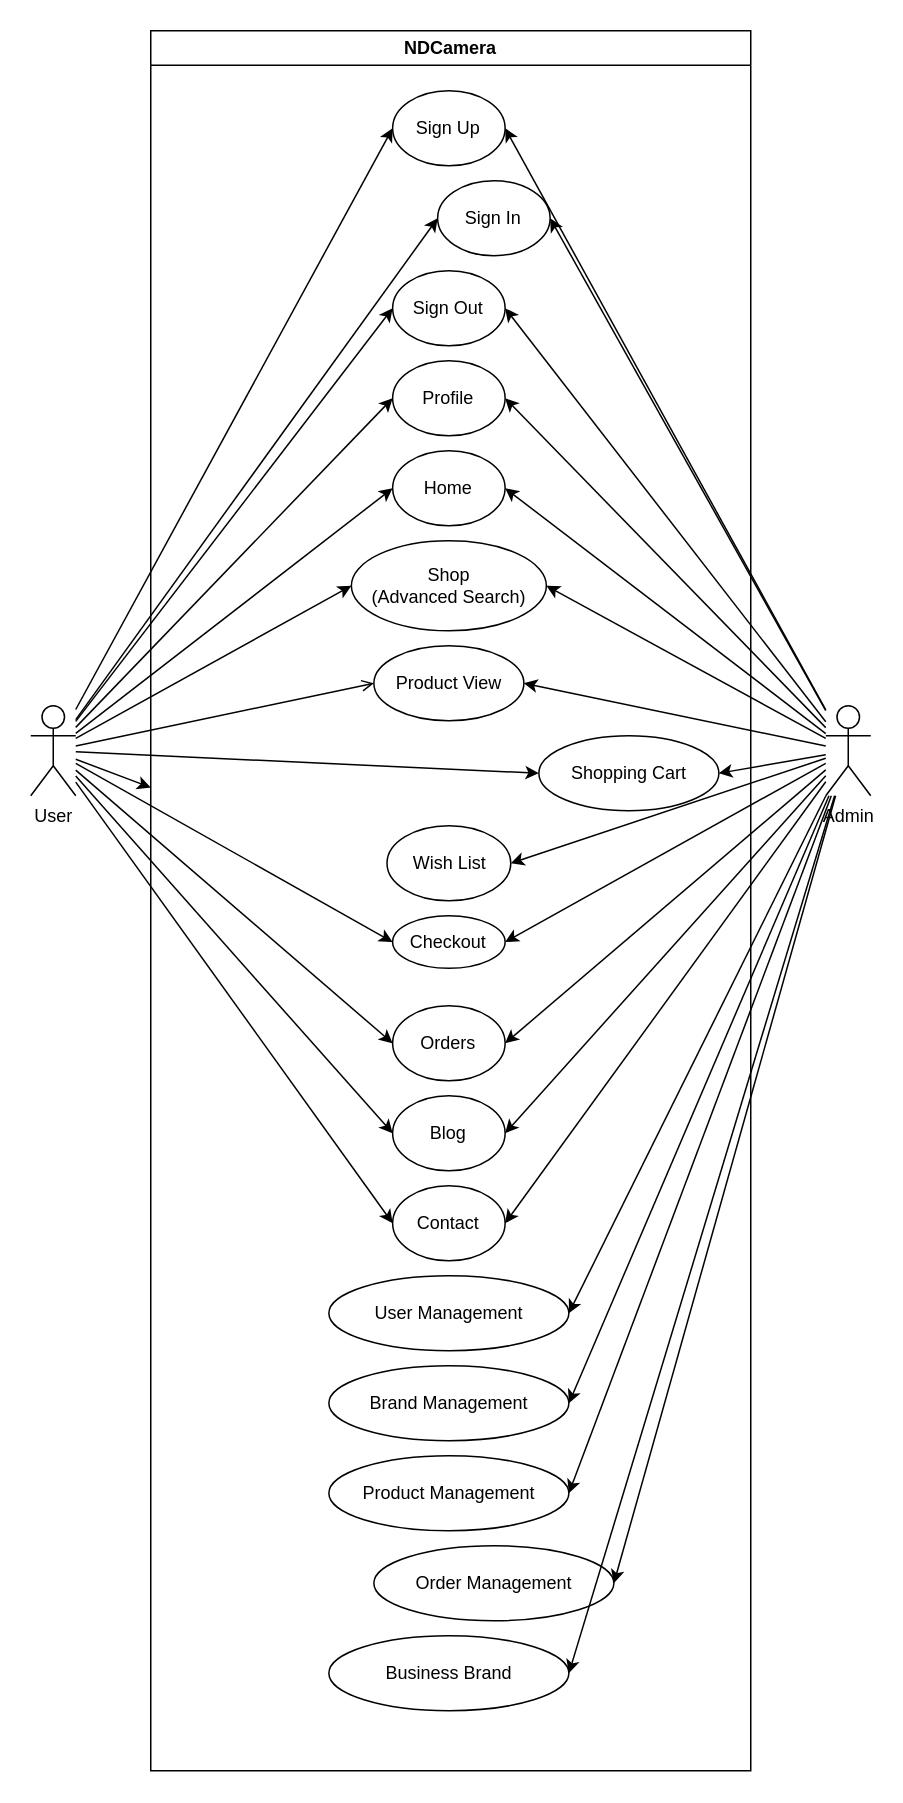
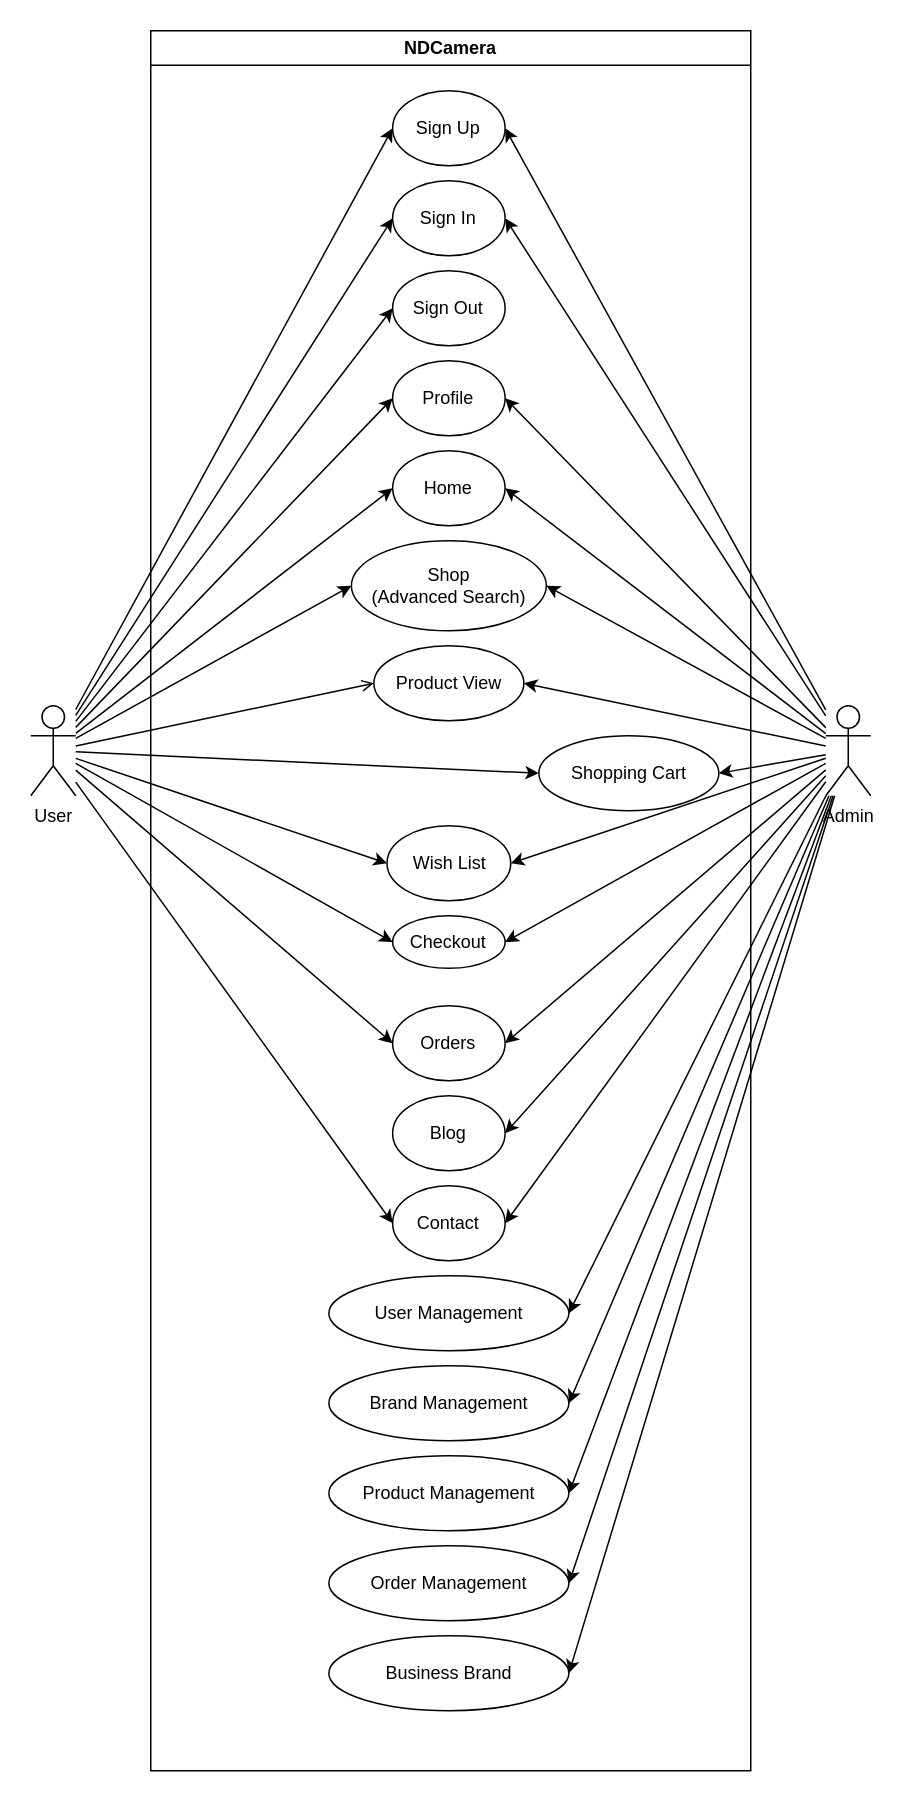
  <mxCell id="0" />
  <mxCell id="1" parent="0" />
  <mxCell id="2" style="rounded=0;orthogonalLoop=1;jettySize=auto;html=1;entryX=0;entryY=0.5;entryDx=0;entryDy=0;fillColor=none;" parent="1" source="15" target="36" edge="1"><mxGeometry relative="1" as="geometry" /></mxCell>
  <mxCell id="3" style="rounded=0;orthogonalLoop=1;jettySize=auto;html=1;entryX=0;entryY=0.5;entryDx=0;entryDy=0;fillColor=none;" parent="1" source="15" target="35" edge="1"><mxGeometry relative="1" as="geometry" /></mxCell>
  <mxCell id="4" style="rounded=0;orthogonalLoop=1;jettySize=auto;html=1;entryX=0;entryY=0.5;entryDx=0;entryDy=0;fillColor=none;" parent="1" source="15" target="52" edge="1"><mxGeometry relative="1" as="geometry" /></mxCell>
  <mxCell id="5" style="rounded=0;orthogonalLoop=1;jettySize=auto;html=1;entryX=0;entryY=0.5;entryDx=0;entryDy=0;fillColor=none;" parent="1" source="15" target="42" edge="1"><mxGeometry relative="1" as="geometry" /></mxCell>
  <mxCell id="6" style="rounded=0;orthogonalLoop=1;jettySize=auto;html=1;entryX=0;entryY=0.5;entryDx=0;entryDy=0;fillColor=none;" parent="1" source="15" target="40" edge="1"><mxGeometry relative="1" as="geometry" /></mxCell>
  <mxCell id="7" style="rounded=0;orthogonalLoop=1;jettySize=auto;html=1;entryX=0;entryY=0.5;entryDx=0;entryDy=0;fillColor=none;" parent="1" source="15" target="44" edge="1"><mxGeometry relative="1" as="geometry" /></mxCell>
  <mxCell id="8" style="rounded=0;orthogonalLoop=1;jettySize=auto;html=1;entryX=0;entryY=0.5;entryDx=0;entryDy=0;fillColor=none;endArrow=open;" parent="1" source="15" target="43" edge="1"><mxGeometry relative="1" as="geometry" /></mxCell>
  <mxCell id="9" style="rounded=0;orthogonalLoop=1;jettySize=auto;html=1;entryX=0;entryY=0.5;entryDx=0;entryDy=0;fillColor=none;" parent="1" source="15" target="45" edge="1"><mxGeometry relative="1" as="geometry" /></mxCell>
- <mxCell id="10" style="rounded=0;orthogonalLoop=1;jettySize=auto;html=1;fillColor=none;" parent="1" source="15" target="53" edge="1"><mxGeometry relative="1" as="geometry" /></mxCell>
+ <mxCell id="10" style="rounded=0;orthogonalLoop=1;jettySize=auto;html=1;entryX=0;entryY=0.5;entryDx=0;entryDy=0;fillColor=none;" parent="1" source="15" target="46" edge="1"><mxGeometry relative="1" as="geometry" /></mxCell>
  <mxCell id="11" style="rounded=0;orthogonalLoop=1;jettySize=auto;html=1;entryX=0;entryY=0.5;entryDx=0;entryDy=0;fillColor=none;" parent="1" source="15" target="39" edge="1"><mxGeometry relative="1" as="geometry" /></mxCell>
  <mxCell id="12" style="rounded=0;orthogonalLoop=1;jettySize=auto;html=1;entryX=0;entryY=0.5;entryDx=0;entryDy=0;fillColor=none;" parent="1" source="15" target="41" edge="1"><mxGeometry relative="1" as="geometry" /></mxCell>
- <mxCell id="13" style="rounded=0;orthogonalLoop=1;jettySize=auto;html=1;entryX=0;entryY=0.5;entryDx=0;entryDy=0;fillColor=none;" parent="1" source="15" target="37" edge="1"><mxGeometry relative="1" as="geometry" /></mxCell>
  <mxCell id="14" style="rounded=0;orthogonalLoop=1;jettySize=auto;html=1;entryX=0;entryY=0.5;entryDx=0;entryDy=0;fillColor=none;" parent="1" source="15" target="38" edge="1"><mxGeometry relative="1" as="geometry" /></mxCell>
  <mxCell id="15" value="User" style="shape=umlActor;verticalLabelPosition=bottom;verticalAlign=top;html=1;outlineConnect=0;fillColor=none;" parent="1" vertex="1"><mxGeometry x="20" y="470" width="30" height="60" as="geometry" /></mxCell>
  <mxCell id="16" style="rounded=0;orthogonalLoop=1;jettySize=auto;html=1;entryX=1;entryY=0.5;entryDx=0;entryDy=0;fillColor=none;" parent="1" source="34" target="36" edge="1"><mxGeometry relative="1" as="geometry" /></mxCell>
  <mxCell id="17" style="rounded=0;orthogonalLoop=1;jettySize=auto;html=1;entryX=1;entryY=0.5;entryDx=0;entryDy=0;fillColor=none;" parent="1" source="34" target="35" edge="1"><mxGeometry relative="1" as="geometry" /></mxCell>
- <mxCell id="18" style="rounded=0;orthogonalLoop=1;jettySize=auto;html=1;entryX=1;entryY=0.5;entryDx=0;entryDy=0;fillColor=none;" parent="1" source="34" target="52" edge="1"><mxGeometry relative="1" as="geometry" /></mxCell>
  <mxCell id="19" style="rounded=0;orthogonalLoop=1;jettySize=auto;html=1;entryX=1;entryY=0.5;entryDx=0;entryDy=0;fillColor=none;" parent="1" source="34" target="42" edge="1"><mxGeometry relative="1" as="geometry" /></mxCell>
  <mxCell id="20" style="rounded=0;orthogonalLoop=1;jettySize=auto;html=1;entryX=1;entryY=0.5;entryDx=0;entryDy=0;fillColor=none;" parent="1" source="34" target="40" edge="1"><mxGeometry relative="1" as="geometry" /></mxCell>
  <mxCell id="21" style="rounded=0;orthogonalLoop=1;jettySize=auto;html=1;entryX=1;entryY=0.5;entryDx=0;entryDy=0;fillColor=none;" parent="1" source="34" target="44" edge="1"><mxGeometry relative="1" as="geometry" /></mxCell>
  <mxCell id="22" style="rounded=0;orthogonalLoop=1;jettySize=auto;html=1;entryX=1;entryY=0.5;entryDx=0;entryDy=0;fillColor=none;" parent="1" source="34" target="43" edge="1"><mxGeometry relative="1" as="geometry" /></mxCell>
  <mxCell id="23" style="rounded=0;orthogonalLoop=1;jettySize=auto;html=1;entryX=1;entryY=0.5;entryDx=0;entryDy=0;fillColor=none;" parent="1" source="34" target="45" edge="1"><mxGeometry relative="1" as="geometry" /></mxCell>
  <mxCell id="24" style="rounded=0;orthogonalLoop=1;jettySize=auto;html=1;entryX=1;entryY=0.5;entryDx=0;entryDy=0;fillColor=none;" parent="1" source="34" target="46" edge="1"><mxGeometry relative="1" as="geometry" /></mxCell>
  <mxCell id="25" style="rounded=0;orthogonalLoop=1;jettySize=auto;html=1;entryX=1;entryY=0.5;entryDx=0;entryDy=0;fillColor=none;" parent="1" source="34" target="39" edge="1"><mxGeometry relative="1" as="geometry" /></mxCell>
  <mxCell id="26" style="rounded=0;orthogonalLoop=1;jettySize=auto;html=1;entryX=1;entryY=0.5;entryDx=0;entryDy=0;fillColor=none;" parent="1" source="34" target="41" edge="1"><mxGeometry relative="1" as="geometry" /></mxCell>
  <mxCell id="27" style="rounded=0;orthogonalLoop=1;jettySize=auto;html=1;entryX=1;entryY=0.5;entryDx=0;entryDy=0;fillColor=none;" parent="1" source="34" target="37" edge="1"><mxGeometry relative="1" as="geometry" /></mxCell>
  <mxCell id="28" style="rounded=0;orthogonalLoop=1;jettySize=auto;html=1;entryX=1;entryY=0.5;entryDx=0;entryDy=0;fillColor=none;" parent="1" source="34" target="38" edge="1"><mxGeometry relative="1" as="geometry" /></mxCell>
  <mxCell id="29" style="rounded=0;orthogonalLoop=1;jettySize=auto;html=1;entryX=1;entryY=0.5;entryDx=0;entryDy=0;fillColor=none;" parent="1" source="34" target="50" edge="1"><mxGeometry relative="1" as="geometry" /></mxCell>
  <mxCell id="30" style="rounded=0;orthogonalLoop=1;jettySize=auto;html=1;entryX=1;entryY=0.5;entryDx=0;entryDy=0;fillColor=none;" parent="1" source="34" target="48" edge="1"><mxGeometry relative="1" as="geometry" /></mxCell>
  <mxCell id="31" style="rounded=0;orthogonalLoop=1;jettySize=auto;html=1;entryX=1;entryY=0.5;entryDx=0;entryDy=0;fillColor=none;" parent="1" source="34" target="49" edge="1"><mxGeometry relative="1" as="geometry" /></mxCell>
  <mxCell id="32" style="rounded=0;orthogonalLoop=1;jettySize=auto;html=1;entryX=1;entryY=0.5;entryDx=0;entryDy=0;fillColor=none;" parent="1" source="34" target="51" edge="1"><mxGeometry relative="1" as="geometry" /></mxCell>
  <mxCell id="33" style="rounded=0;orthogonalLoop=1;jettySize=auto;html=1;entryX=1;entryY=0.5;entryDx=0;entryDy=0;fillColor=none;" parent="1" source="34" target="47" edge="1"><mxGeometry relative="1" as="geometry" /></mxCell>
  <mxCell id="34" value="Admin" style="shape=umlActor;verticalLabelPosition=bottom;verticalAlign=top;html=1;outlineConnect=0;fillColor=none;" parent="1" vertex="1"><mxGeometry x="550" y="470" width="30" height="60" as="geometry" /></mxCell>
- <mxCell id="35" value="Sign In" style="ellipse;whiteSpace=wrap;html=1;fillColor=none;" parent="1" vertex="1"><mxGeometry x="291.25" y="120" width="75" height="50" as="geometry" /></mxCell>
+ <mxCell id="35" value="Sign In" style="ellipse;whiteSpace=wrap;html=1;fillColor=none;" parent="1" vertex="1"><mxGeometry x="261.25" y="120" width="75" height="50" as="geometry" /></mxCell>
  <mxCell id="36" value="Sign Up" style="ellipse;whiteSpace=wrap;html=1;fillColor=none;" parent="1" vertex="1"><mxGeometry x="261.25" y="60" width="75" height="50" as="geometry" /></mxCell>
  <mxCell id="37" value="Blog" style="ellipse;whiteSpace=wrap;html=1;fillColor=none;" parent="1" vertex="1"><mxGeometry x="261.25" y="730" width="75" height="50" as="geometry" /></mxCell>
  <mxCell id="38" value="Contact" style="ellipse;whiteSpace=wrap;html=1;fillColor=none;" parent="1" vertex="1"><mxGeometry x="261.25" y="790" width="75" height="50" as="geometry" /></mxCell>
  <mxCell id="39" value="Checkout" style="ellipse;whiteSpace=wrap;html=1;fillColor=none;" parent="1" vertex="1"><mxGeometry x="261.25" y="610" width="75" height="35" as="geometry" /></mxCell>
  <mxCell id="40" value="Home" style="ellipse;whiteSpace=wrap;html=1;fillColor=none;" parent="1" vertex="1"><mxGeometry x="261.25" y="300" width="75" height="50" as="geometry" /></mxCell>
  <mxCell id="41" value="Orders" style="ellipse;whiteSpace=wrap;html=1;fillColor=none;" parent="1" vertex="1"><mxGeometry x="261.25" y="670" width="75" height="50" as="geometry" /></mxCell>
  <mxCell id="42" value="Profile" style="ellipse;whiteSpace=wrap;html=1;fillColor=none;" parent="1" vertex="1"><mxGeometry x="261.25" y="240" width="75" height="50" as="geometry" /></mxCell>
  <mxCell id="43" value="Product View" style="ellipse;whiteSpace=wrap;html=1;fillColor=none;" parent="1" vertex="1"><mxGeometry x="248.75" y="430" width="100" height="50" as="geometry" /></mxCell>
  <mxCell id="44" value="Shop&lt;br&gt;(Advanced Search)" style="ellipse;whiteSpace=wrap;html=1;fillColor=none;" parent="1" vertex="1"><mxGeometry x="233.75" y="360" width="130" height="60" as="geometry" /></mxCell>
  <mxCell id="45" value="Shopping Cart" style="ellipse;whiteSpace=wrap;html=1;fillColor=none;" parent="1" vertex="1"><mxGeometry x="358.75" y="490" width="120" height="50" as="geometry" /></mxCell>
  <mxCell id="46" value="Wish List" style="ellipse;whiteSpace=wrap;html=1;fillColor=none;" parent="1" vertex="1"><mxGeometry x="257.5" y="550" width="82.5" height="50" as="geometry" /></mxCell>
  <mxCell id="47" value="Business Brand" style="ellipse;whiteSpace=wrap;html=1;fillColor=none;" parent="1" vertex="1"><mxGeometry x="218.75" y="1090" width="160" height="50" as="geometry" /></mxCell>
  <mxCell id="48" value="Brand Management" style="ellipse;whiteSpace=wrap;html=1;fillColor=none;" parent="1" vertex="1"><mxGeometry x="218.75" y="910" width="160" height="50" as="geometry" /></mxCell>
  <mxCell id="49" value="Product Management" style="ellipse;whiteSpace=wrap;html=1;fillColor=none;" parent="1" vertex="1"><mxGeometry x="218.75" y="970" width="160" height="50" as="geometry" /></mxCell>
  <mxCell id="50" value="User Management" style="ellipse;whiteSpace=wrap;html=1;fillColor=none;" parent="1" vertex="1"><mxGeometry x="218.75" y="850" width="160" height="50" as="geometry" /></mxCell>
- <mxCell id="51" value="Order Management" style="ellipse;whiteSpace=wrap;html=1;fillColor=none;" parent="1" vertex="1"><mxGeometry x="248.75" y="1030" width="160" height="50" as="geometry" /></mxCell>
+ <mxCell id="51" value="Order Management" style="ellipse;whiteSpace=wrap;html=1;fillColor=none;" parent="1" vertex="1"><mxGeometry x="218.75" y="1030" width="160" height="50" as="geometry" /></mxCell>
  <mxCell id="52" value="Sign Out" style="ellipse;whiteSpace=wrap;html=1;fillColor=none;" parent="1" vertex="1"><mxGeometry x="261.25" y="180" width="75" height="50" as="geometry" /></mxCell>
  <mxCell id="53" value="NDCamera" style="swimlane;whiteSpace=wrap;html=1;fillColor=none;" parent="1" vertex="1"><mxGeometry x="100" width="400" height="1160" as="geometry" y="20" /></mxCell>
